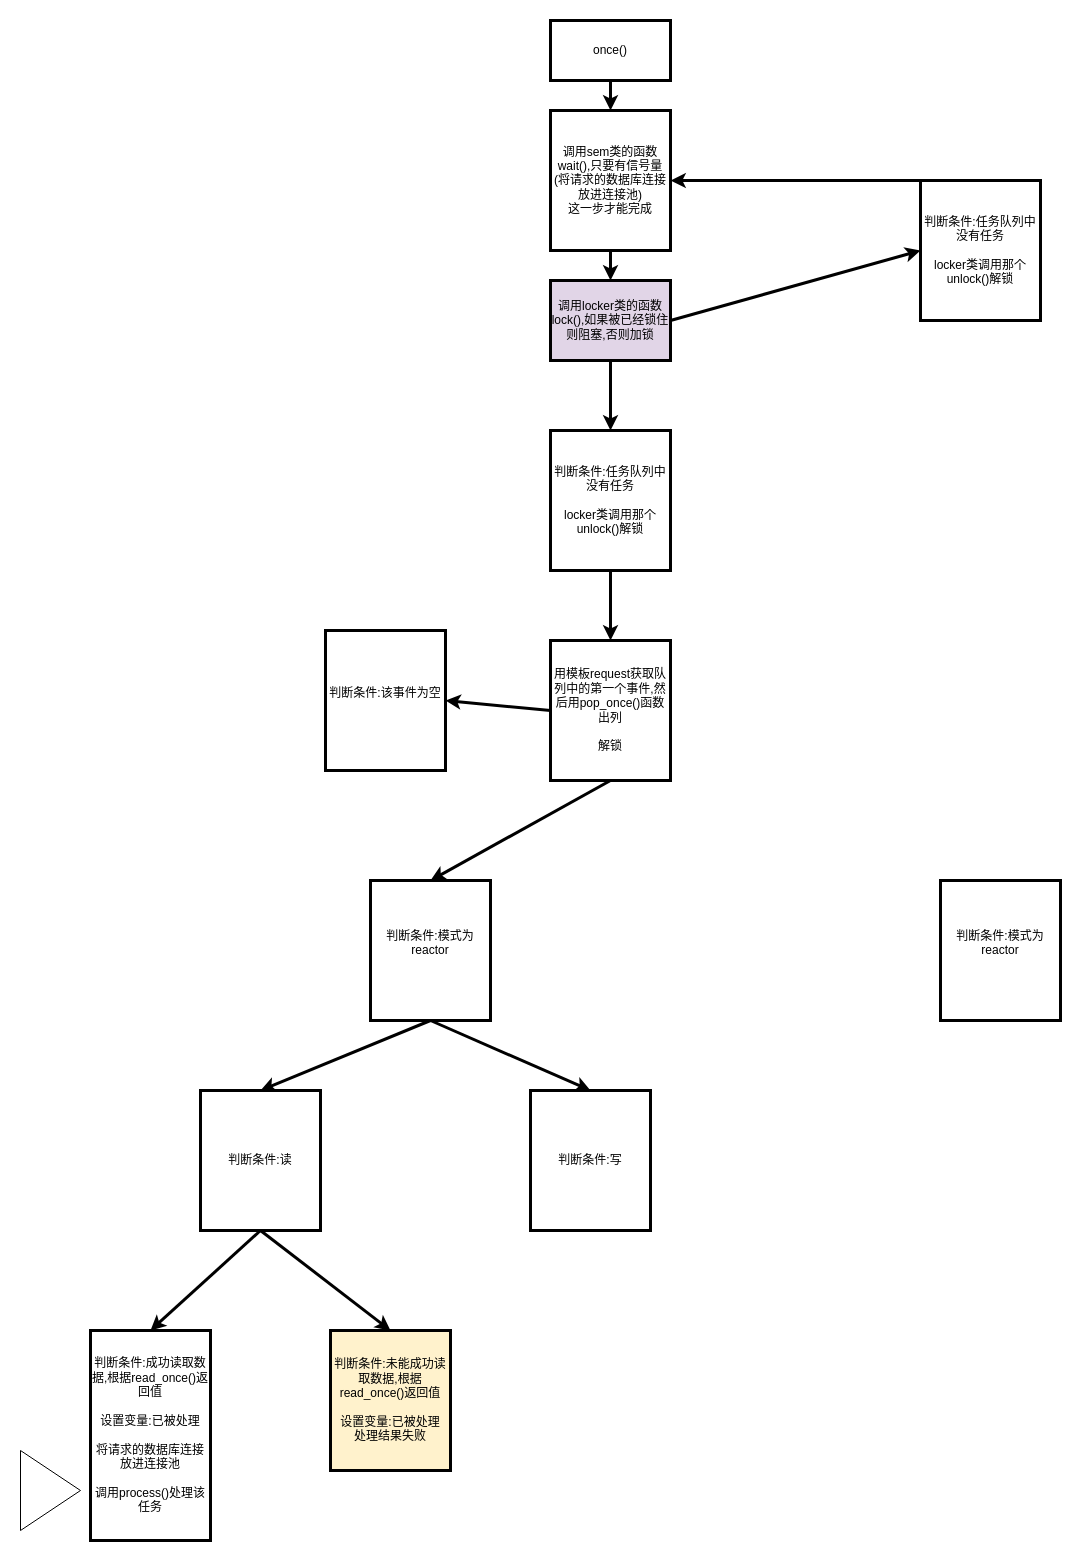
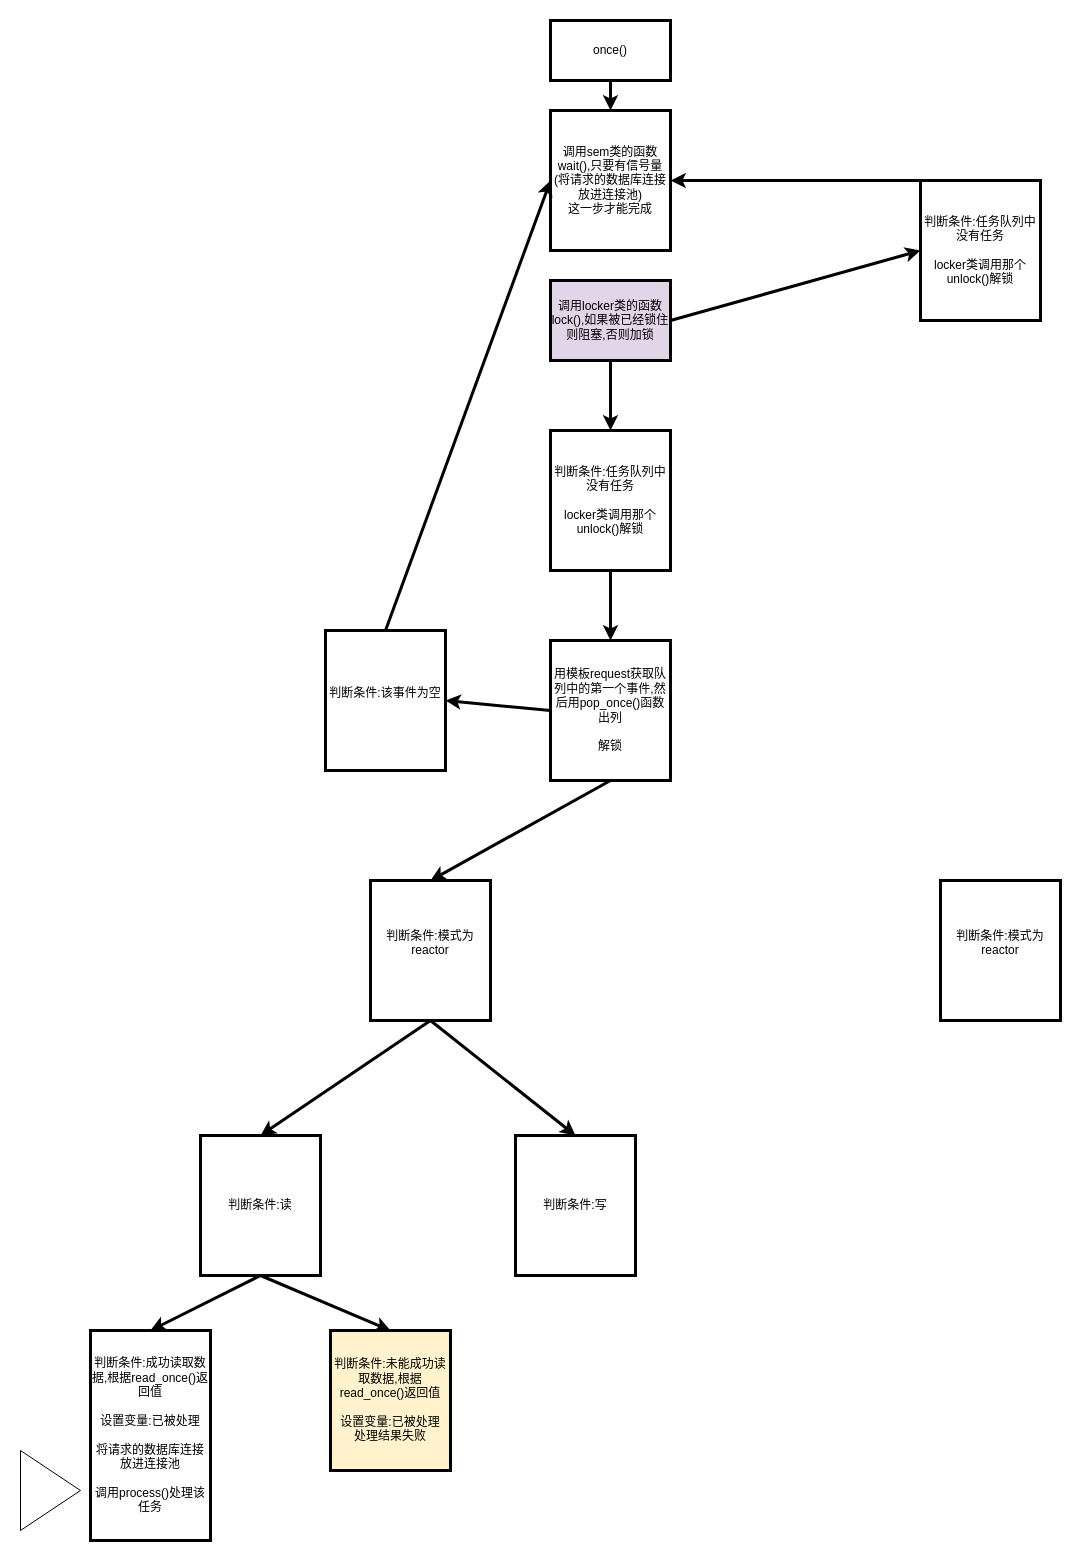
  <mxCell id="0" />
  <mxCell id="1" parent="0" />
  <mxCell id="2" style="edgeStyle=none;html=1;exitX=0.5;exitY=1;exitDx=0;exitDy=0;entryX=0.5;entryY=0;entryDx=0;entryDy=0;strokeColor=#000000;strokeWidth=3;" parent="1" source="3" target="5" edge="1"><mxGeometry relative="1" as="geometry" /></mxCell>
  <mxCell id="3" value="once()" style="whiteSpace=wrap;html=1;strokeColor=#000000;strokeWidth=3;" parent="1" vertex="1"><mxGeometry x="550" y="20" width="120" height="60" as="geometry" /></mxCell>
- <mxCell id="4" style="edgeStyle=none;html=1;exitX=0.5;exitY=1;exitDx=0;exitDy=0;entryX=0.5;entryY=0;entryDx=0;entryDy=0;strokeColor=#000000;strokeWidth=3;" parent="1" source="5" target="8" edge="1"><mxGeometry relative="1" as="geometry" /></mxCell>
  <mxCell id="5" value="调用sem类的函数wait(),只要有信号量(将请求的数据库连接放进连接池)&lt;br&gt;这一步才能完成" style="whiteSpace=wrap;html=1;strokeColor=#000000;strokeWidth=3;" parent="1" vertex="1"><mxGeometry x="550" y="110" width="120" height="140" as="geometry" /></mxCell>
  <mxCell id="6" style="edgeStyle=none;html=1;exitX=1;exitY=0.5;exitDx=0;exitDy=0;entryX=0;entryY=0.5;entryDx=0;entryDy=0;strokeWidth=3;strokeColor=#000000;" parent="1" source="8" target="9" edge="1"><mxGeometry relative="1" as="geometry" /></mxCell>
  <mxCell id="7" style="edgeStyle=none;html=1;exitX=0.5;exitY=1;exitDx=0;exitDy=0;entryX=0.5;entryY=0;entryDx=0;entryDy=0;strokeColor=#000000;strokeWidth=3;" parent="1" source="8" target="12" edge="1"><mxGeometry relative="1" as="geometry" /></mxCell>
  <mxCell id="8" value="调用locker类的函数lock(),如果被已经锁住则阻塞,否则加锁" style="whiteSpace=wrap;html=1;strokeColor=#000000;strokeWidth=3;fillColor=#e1d5e7;" parent="1" vertex="1"><mxGeometry x="550" y="280" width="120" height="80" as="geometry" /></mxCell>
  <mxCell id="9" value="判断条件:任务队列中没有任务&lt;br&gt;&lt;br&gt;locker类调用那个unlock()解锁" style="whiteSpace=wrap;html=1;strokeColor=#000000;strokeWidth=3;" parent="1" vertex="1"><mxGeometry x="920" y="180" width="120" height="140" as="geometry" /></mxCell>
  <mxCell id="10" style="edgeStyle=none;html=1;exitX=0.5;exitY=0;exitDx=0;exitDy=0;entryX=1;entryY=0.5;entryDx=0;entryDy=0;strokeColor=#000000;strokeWidth=3;" parent="1" source="9" target="5" edge="1"><mxGeometry relative="1" as="geometry"><mxPoint x="620" y="260" as="sourcePoint" /><mxPoint x="620" y="290" as="targetPoint" /></mxGeometry></mxCell>
  <mxCell id="11" style="edgeStyle=none;html=1;exitX=0.5;exitY=1;exitDx=0;exitDy=0;entryX=0.5;entryY=0;entryDx=0;entryDy=0;strokeColor=#000000;strokeWidth=3;" parent="1" source="12" target="15" edge="1"><mxGeometry relative="1" as="geometry" /></mxCell>
  <mxCell id="12" value="判断条件:任务队列中没有任务&lt;br&gt;&lt;br&gt;locker类调用那个unlock()解锁" style="whiteSpace=wrap;html=1;strokeColor=#000000;strokeWidth=3;" parent="1" vertex="1"><mxGeometry x="550" y="430" width="120" height="140" as="geometry" /></mxCell>
  <mxCell id="13" style="edgeStyle=none;html=1;exitX=0;exitY=0.5;exitDx=0;exitDy=0;entryX=1;entryY=0.5;entryDx=0;entryDy=0;strokeColor=#000000;strokeWidth=3;" parent="1" source="15" target="17" edge="1"><mxGeometry relative="1" as="geometry" /></mxCell>
  <mxCell id="14" style="edgeStyle=none;html=1;exitX=0.5;exitY=1;exitDx=0;exitDy=0;entryX=0.5;entryY=0;entryDx=0;entryDy=0;strokeColor=#000000;strokeWidth=3;" parent="1" source="15" target="20" edge="1"><mxGeometry relative="1" as="geometry" /></mxCell>
  <mxCell id="15" value="用模板request获取队列中的第一个事件,然后用pop_once()函数出列&lt;br&gt;&lt;br&gt;解锁" style="whiteSpace=wrap;html=1;strokeColor=#000000;strokeWidth=3;" parent="1" vertex="1"><mxGeometry x="550" y="640" width="120" height="140" as="geometry" /></mxCell>
+ <mxCell id="16" style="edgeStyle=none;html=1;exitX=0.5;exitY=0;exitDx=0;exitDy=0;entryX=0;entryY=0.5;entryDx=0;entryDy=0;strokeColor=#000000;strokeWidth=3;" parent="1" source="17" target="5" edge="1"><mxGeometry relative="1" as="geometry" /></mxCell>
  <mxCell id="17" value="判断条件:该事件为空&lt;br&gt;&lt;br&gt;" style="whiteSpace=wrap;html=1;strokeColor=#000000;strokeWidth=3;" parent="1" vertex="1"><mxGeometry x="325" y="630" width="120" height="140" as="geometry" /></mxCell>
  <mxCell id="18" style="edgeStyle=none;html=1;exitX=0.5;exitY=1;exitDx=0;exitDy=0;entryX=0.5;entryY=0;entryDx=0;entryDy=0;strokeColor=#000000;strokeWidth=3;" parent="1" source="20" target="24" edge="1"><mxGeometry relative="1" as="geometry" /></mxCell>
  <mxCell id="19" style="edgeStyle=none;html=1;exitX=0.5;exitY=1;exitDx=0;exitDy=0;entryX=0.5;entryY=0;entryDx=0;entryDy=0;strokeColor=#000000;strokeWidth=3;" parent="1" source="20" target="25" edge="1"><mxGeometry relative="1" as="geometry" /></mxCell>
  <mxCell id="20" value="判断条件:模式为reactor&lt;br&gt;&lt;br&gt;" style="whiteSpace=wrap;html=1;strokeColor=#000000;strokeWidth=3;" parent="1" vertex="1"><mxGeometry x="370" y="880" width="120" height="140" as="geometry" /></mxCell>
  <mxCell id="21" value="判断条件:模式为reactor&lt;br&gt;&lt;br&gt;" style="whiteSpace=wrap;html=1;strokeColor=#000000;strokeWidth=3;" parent="1" vertex="1"><mxGeometry x="940" y="880" width="120" height="140" as="geometry" /></mxCell>
  <mxCell id="22" style="edgeStyle=none;html=1;exitX=0.5;exitY=1;exitDx=0;exitDy=0;entryX=0.5;entryY=0;entryDx=0;entryDy=0;strokeColor=#000000;strokeWidth=3;" parent="1" source="24" target="26" edge="1"><mxGeometry relative="1" as="geometry" /></mxCell>
  <mxCell id="23" style="edgeStyle=none;html=1;exitX=0.5;exitY=1;exitDx=0;exitDy=0;entryX=0.5;entryY=0;entryDx=0;entryDy=0;strokeColor=#000000;strokeWidth=3;" parent="1" source="24" target="27" edge="1"><mxGeometry relative="1" as="geometry" /></mxCell>
- <mxCell id="24" value="判断条件:读" style="whiteSpace=wrap;html=1;strokeColor=#000000;strokeWidth=3;" parent="1" vertex="1"><mxGeometry x="200" y="1090" width="120" height="140" as="geometry" /></mxCell>
- <mxCell id="25" value="判断条件:写" style="whiteSpace=wrap;html=1;strokeColor=#000000;strokeWidth=3;" parent="1" vertex="1"><mxGeometry x="530" y="1090" width="120" height="140" as="geometry" /></mxCell>
+ <mxCell id="24" value="判断条件:读" style="whiteSpace=wrap;html=1;strokeColor=#000000;strokeWidth=3;" parent="1" vertex="1"><mxGeometry x="200" y="1135" width="120" height="140" as="geometry" /></mxCell>
+ <mxCell id="25" value="判断条件:写" style="whiteSpace=wrap;html=1;strokeColor=#000000;strokeWidth=3;" parent="1" vertex="1"><mxGeometry x="515" y="1135" width="120" height="140" as="geometry" /></mxCell>
  <mxCell id="26" value="判断条件:成功读取数据,根据read_once()返回值&lt;br&gt;&lt;br&gt;设置变量:已被处理&lt;br&gt;&lt;br&gt;将请求的数据库连接放进连接池&lt;br&gt;&lt;br&gt;调用process()处理该任务" style="whiteSpace=wrap;html=1;strokeColor=#000000;strokeWidth=3;" parent="1" vertex="1"><mxGeometry x="90" y="1330" width="120" height="210" as="geometry" /></mxCell>
  <mxCell id="27" value="判断条件:未能成功读取数据,根据read_once()返回值&lt;br&gt;&lt;br&gt;设置变量:已被处理&lt;br&gt;处理结果失败" style="whiteSpace=wrap;html=1;strokeColor=#000000;strokeWidth=3;fillColor=#fff2cc;" parent="1" vertex="1"><mxGeometry x="330" y="1330" width="120" height="140" as="geometry" /></mxCell>
  <mxCell id="28" value="" style="triangle;whiteSpace=wrap;html=1;" parent="1" vertex="1"><mxGeometry y="1450" width="60" height="80" as="geometry" x="20" /></mxCell>
